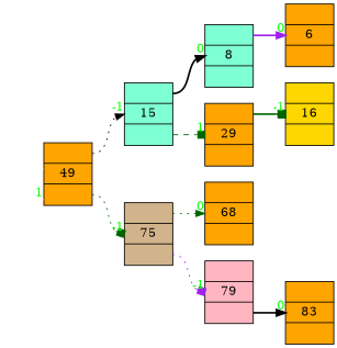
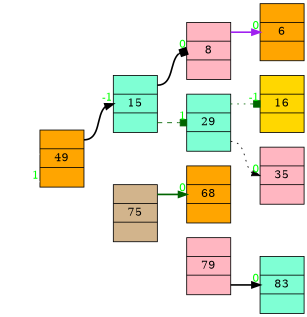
  digraph {
    rankdir=LR
    node [fillcolor=orange shape=record style=filled]
    edge [arrowhead=normal color=black fontcolor=green headlabel="   0" headport=c style=dotted tailport=r]
    n1 [label=" <l> | <c> 6  | <r> "]
-   n2 [fillcolor=aquamarine label=" <l> | <c> 8  | <r> "]
+   n2 [fillcolor=lightpink label=" <l> | <c> 8  | <r> "]
    n3 [fillcolor=aquamarine label=" <l> | <c> 15 | <r> "]
-   n4 [label=" <l> | <c> 29 | <r> "]
+   n4 [fillcolor=aquamarine label=" <l> | <c> 29 | <r> "]
    n5 [fillcolor=gold label=" <l> | <c> 16 | <r> "]
+   n6 [fillcolor=lightpink label=" <l> | <c> 35 | <r> "]
    n7 [label=" <l> | <c> 49 | <r> "]
    n8 [fillcolor=tan label=" <l> | <c> 75 | <r> "]
    n9 [label=" <l> | <c> 68 | <r> "]
    n10 [fillcolor=lightpink label=" <l> | <c> 79 | <r> "]
-   n11 [label=" <l> | <c> 83 | <r> "]
+   n11 [fillcolor=aquamarine label=" <l> | <c> 83 | <r> "]
    n2 -> n1 [color=purple style=bold tailport=l]
-   n3 -> n2 [style=bold tailport=l]
+   n3 -> n2 [arrowhead=box style=bold tailport=l]
    n3 -> n4 [arrowhead=box color=darkgreen headlabel="   1" style=dashed]
-   n4 -> n5 [arrowhead=box color=darkgreen headlabel="  -1" style=bold tailport=l]
-   n7 -> n3 [headlabel="  -1" tailport=l]
+   n4 -> n5 [arrowhead=box color=darkgreen headlabel="  -1" tailport=l]
+   n4 -> n6
+   n7 -> n3 [headlabel="  -1" style=bold tailport=l]
    n7 -> n7 [arrowsize=0 color=white taillabel="   1" arrowhead="" headlabel="" style=""]
-   n7 -> n8 [arrowhead=box color=darkgreen headlabel="  -1"]
-   n8 -> n9 [color=darkgreen tailport=l]
-   n8 -> n10 [arrowhead=box color=purple headlabel="  -1"]
+   n8 -> n9 [color=darkgreen style=bold tailport=l]
    n10 -> n11 [style=bold]
  }
